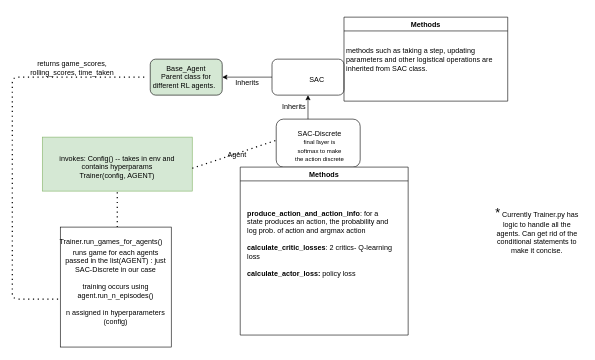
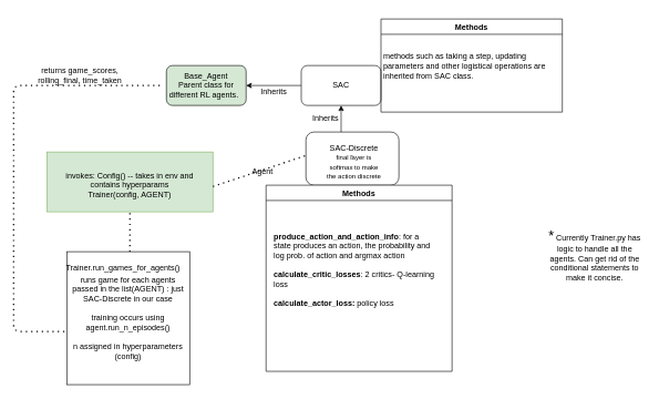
  <mxCell id="0" />
  <mxCell id="1" parent="0" />
  <mxCell id="2" value="" style="rounded=0;whiteSpace=wrap;html=1;fillColor=#d5e8d4;strokeColor=#82b366;" parent="1" vertex="1"><mxGeometry x="70" y="228" width="250" height="90" as="geometry" /></mxCell>
  <mxCell id="3" value="invokes: Config() -- takes in env and contains hyperparams&lt;br&gt;Trainer(config, AGENT)" style="text;html=1;strokeColor=none;fillColor=none;align=center;verticalAlign=middle;whiteSpace=wrap;rounded=0;" parent="1" vertex="1"><mxGeometry x="80" y="268" width="230" height="20" as="geometry" /></mxCell>
  <mxCell id="4" value="" style="endArrow=none;dashed=1;html=1;dashPattern=1 3;strokeWidth=2;" parent="1" edge="1"><mxGeometry width="50" height="50" relative="1" as="geometry"><mxPoint x="320" y="280" as="sourcePoint" /><mxPoint x="470" y="230" as="targetPoint" /></mxGeometry></mxCell>
  <mxCell id="5" value="Agent" style="text;html=1;strokeColor=none;fillColor=none;align=center;verticalAlign=middle;whiteSpace=wrap;rounded=0;" parent="1" vertex="1"><mxGeometry x="375" y="248" width="40" height="20" as="geometry" /></mxCell>
  <mxCell id="6" value="`" style="rounded=1;whiteSpace=wrap;html=1;" parent="1" vertex="1"><mxGeometry x="460" y="198" width="140" height="80" as="geometry" /></mxCell>
  <mxCell id="7" value="SAC-Discrete&lt;br&gt;&lt;font style=&quot;font-size: 10px&quot;&gt;final layer is softmax to make the action discrete&lt;/font&gt;&lt;br&gt;" style="text;html=1;strokeColor=none;fillColor=none;align=center;verticalAlign=middle;whiteSpace=wrap;rounded=0;" parent="1" vertex="1"><mxGeometry x="490" y="218" width="85" height="50" as="geometry" /></mxCell>
  <mxCell id="8" value="" style="endArrow=classic;html=1;exitX=0;exitY=0.5;exitDx=0;exitDy=0;" parent="1" source="10" edge="1"><mxGeometry width="50" height="50" relative="1" as="geometry"><mxPoint x="340" y="153" as="sourcePoint" /><mxPoint x="370" y="128" as="targetPoint" /></mxGeometry></mxCell>
  <mxCell id="9" value="" style="endArrow=classic;html=1;" parent="1" target="10" edge="1"><mxGeometry width="50" height="50" relative="1" as="geometry"><mxPoint x="513" y="198" as="sourcePoint" /><mxPoint x="513" y="128" as="targetPoint" /></mxGeometry></mxCell>
  <mxCell id="10" value="" style="rounded=1;whiteSpace=wrap;html=1;" parent="1" vertex="1"><mxGeometry x="453" y="98" width="120" height="60" as="geometry" /></mxCell>
  <mxCell id="11" value="Inherits" style="text;html=1;strokeColor=none;fillColor=none;align=center;verticalAlign=middle;whiteSpace=wrap;rounded=0;" parent="1" vertex="1"><mxGeometry x="392" y="128" width="40" height="20" as="geometry" /></mxCell>
- <mxCell id="12" value="SAC" style="text;html=1;strokeColor=none;fillColor=none;align=center;verticalAlign=middle;whiteSpace=wrap;rounded=0;" parent="1" vertex="1"><mxGeometry x="508" y="123" width="40" height="20" as="geometry" /></mxCell>
+ <mxCell id="12" value="SAC" style="text;html=1;strokeColor=none;fillColor=none;align=center;verticalAlign=middle;whiteSpace=wrap;rounded=0;" parent="1" vertex="1"><mxGeometry x="493" y="118" width="40" height="20" as="geometry" /></mxCell>
  <mxCell id="13" value="Base_Agent&lt;br&gt;Parent class for different RL agents.&amp;nbsp;&amp;nbsp;" style="rounded=1;whiteSpace=wrap;html=1;fillColor=#d5e8d4;" parent="1" vertex="1"><mxGeometry x="250" y="98" width="120" height="60" as="geometry" /></mxCell>
  <mxCell id="14" value="Inherits" style="text;html=1;strokeColor=none;fillColor=none;align=center;verticalAlign=middle;whiteSpace=wrap;rounded=0;" parent="1" vertex="1"><mxGeometry x="470" y="168" width="40" height="20" as="geometry" /></mxCell>
  <mxCell id="15" value="Methods" style="swimlane;" parent="1" vertex="1"><mxGeometry x="400" y="278" width="280" height="280" as="geometry" /></mxCell>
  <mxCell id="16" value="&lt;b&gt;produce_action_and_action_info&lt;/b&gt;: for a state produces an action, the probability and log prob. of action and argmax action&lt;br&gt;&lt;br&gt;&lt;b&gt;calculate_critic_losses&lt;/b&gt;: 2 critics- Q-learning loss&lt;br&gt;&lt;br&gt;&lt;b&gt;calculate_actor_loss: &lt;/b&gt;policy loss&lt;br&gt;&lt;br&gt;" style="text;html=1;strokeColor=none;fillColor=none;align=left;verticalAlign=middle;whiteSpace=wrap;rounded=0;" parent="1" vertex="1"><mxGeometry x="410" y="308" width="250" height="210" as="geometry" /></mxCell>
  <mxCell id="17" value="Methods" style="swimlane;" parent="1" vertex="1"><mxGeometry x="573" y="28" width="273" height="140" as="geometry" /></mxCell>
  <mxCell id="18" value="methods such as taking a step, updating parameters and other logistical operations are inherited from SAC class.&amp;nbsp;" style="text;html=1;strokeColor=none;fillColor=none;align=left;verticalAlign=middle;whiteSpace=wrap;rounded=0;" vertex="1" parent="17"><mxGeometry x="2" y="-8" width="250" height="158" as="geometry" /></mxCell>
  <mxCell id="19" value="" style="endArrow=none;dashed=1;html=1;dashPattern=1 3;strokeWidth=2;" edge="1" parent="1"><mxGeometry width="50" height="50" relative="1" as="geometry"><mxPoint x="195" y="378" as="sourcePoint" /><mxPoint x="195" y="318" as="targetPoint" /></mxGeometry></mxCell>
  <mxCell id="20" value="runs game for each agents passed in the list(AGENT) : just SAC-Discrete in our case&lt;br&gt;&lt;br&gt;training occurs using agent.run_n_episodes()&lt;br&gt;&lt;br&gt;n assigned in hyperparameters (config)" style="rounded=0;whiteSpace=wrap;html=1;" vertex="1" parent="1"><mxGeometry x="100" y="378" width="185" height="200" as="geometry" /></mxCell>
  <mxCell id="21" value="Trainer.run_games_for_agents()" style="text;html=1;strokeColor=none;fillColor=none;align=center;verticalAlign=middle;whiteSpace=wrap;rounded=0;" vertex="1" parent="1"><mxGeometry x="165" y="393" width="40" height="20" as="geometry" /></mxCell>
  <mxCell id="22" value="" style="endArrow=none;dashed=1;html=1;dashPattern=1 3;strokeWidth=2;" edge="1" parent="1"><mxGeometry width="50" height="50" relative="1" as="geometry"><mxPoint x="240" y="128" as="sourcePoint" /><mxPoint x="100" y="498" as="targetPoint" /><Array as="points"><mxPoint x="20" y="128" /><mxPoint x="20" y="498" /></Array></mxGeometry></mxCell>
- <mxCell id="23" value="returns game_scores, rolling_scores, time_taken" style="text;html=1;strokeColor=none;fillColor=none;align=center;verticalAlign=middle;whiteSpace=wrap;rounded=0;" vertex="1" parent="1"><mxGeometry x="40" y="108" width="160" height="10" as="geometry" /></mxCell>
+ <mxCell id="23" value="returns game_scores, rolling_final, time_taken" style="text;html=1;strokeColor=none;fillColor=none;align=center;verticalAlign=middle;whiteSpace=wrap;rounded=0;" vertex="1" parent="1"><mxGeometry x="40" y="108" width="160" height="10" as="geometry" /></mxCell>
  <mxCell id="24" value="&lt;font style=&quot;font-size: 21px&quot;&gt;*&lt;/font&gt; Currently Trainer.py has logic to handle all the agents. Can get rid of the conditional statements to make it concise." style="text;html=1;strokeColor=none;fillColor=none;align=center;verticalAlign=middle;whiteSpace=wrap;rounded=0;" vertex="1" parent="1"><mxGeometry x="820" y="248" width="150" height="270" as="geometry" /></mxCell>
